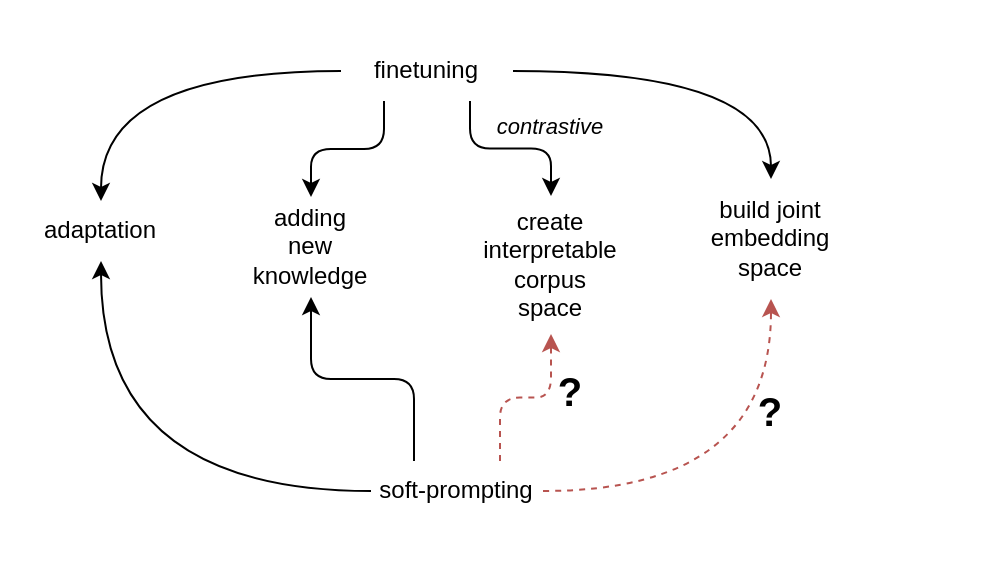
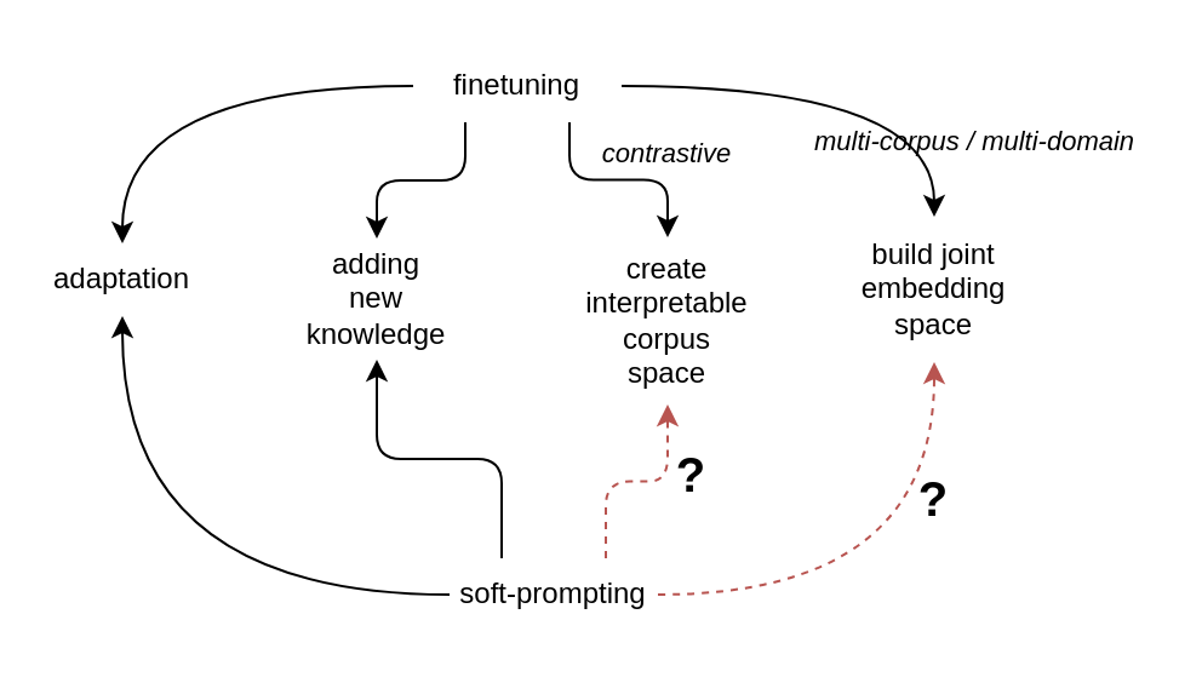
  <mxCell id="0" />
  <mxCell id="1" parent="0" />
  <mxCell id="2" style="edgeStyle=orthogonalEdgeStyle;orthogonalLoop=1;jettySize=auto;html=1;curved=1;" edge="1" parent="1" source="6" target="7"><mxGeometry relative="1" as="geometry" /></mxCell>
  <mxCell id="3" style="edgeStyle=orthogonalEdgeStyle;rounded=1;orthogonalLoop=1;jettySize=auto;html=1;exitX=0.75;exitY=1;exitDx=0;exitDy=0;" edge="1" parent="1" source="6" target="9"><mxGeometry relative="1" as="geometry" /></mxCell>
  <mxCell id="4" style="edgeStyle=orthogonalEdgeStyle;orthogonalLoop=1;jettySize=auto;html=1;curved=1;" edge="1" parent="1" source="6" target="10"><mxGeometry relative="1" as="geometry" /></mxCell>
  <mxCell id="5" style="edgeStyle=orthogonalEdgeStyle;rounded=1;orthogonalLoop=1;jettySize=auto;html=1;exitX=0.25;exitY=1;exitDx=0;exitDy=0;" edge="1" parent="1" source="6" target="8"><mxGeometry relative="1" as="geometry" /></mxCell>
  <mxCell id="6" value="finetuning" style="text;html=1;strokeColor=none;fillColor=none;align=center;verticalAlign=middle;whiteSpace=wrap;rounded=0;" vertex="1" parent="1"><mxGeometry x="170" y="20" width="86" height="30" as="geometry" /></mxCell>
  <mxCell id="7" value="adaptation" style="text;html=1;strokeColor=none;fillColor=none;align=center;verticalAlign=middle;whiteSpace=wrap;rounded=0;" vertex="1" parent="1"><mxGeometry x="20" y="100" width="60" height="30" as="geometry" /></mxCell>
  <mxCell id="8" value="adding new knowledge" style="text;html=1;strokeColor=none;fillColor=none;align=center;verticalAlign=middle;whiteSpace=wrap;rounded=0;" vertex="1" parent="1"><mxGeometry x="125" y="98" width="60" height="50" as="geometry" /></mxCell>
  <mxCell id="9" value="create interpretable corpus space" style="text;html=1;strokeColor=none;fillColor=none;align=center;verticalAlign=middle;whiteSpace=wrap;rounded=0;" vertex="1" parent="1"><mxGeometry x="245" y="97.5" width="60" height="69" as="geometry" /></mxCell>
  <mxCell id="10" value="build joint embedding space" style="text;html=1;strokeColor=none;fillColor=none;align=center;verticalAlign=middle;whiteSpace=wrap;rounded=0;" vertex="1" parent="1"><mxGeometry x="355" y="89" width="60" height="60" as="geometry" /></mxCell>
  <mxCell id="11" style="edgeStyle=orthogonalEdgeStyle;orthogonalLoop=1;jettySize=auto;html=1;curved=1;" edge="1" parent="1" source="14" target="7"><mxGeometry relative="1" as="geometry" /></mxCell>
  <mxCell id="12" style="edgeStyle=orthogonalEdgeStyle;rounded=1;orthogonalLoop=1;jettySize=auto;html=1;exitX=0.25;exitY=0;exitDx=0;exitDy=0;" edge="1" parent="1" source="14" target="8"><mxGeometry relative="1" as="geometry" /></mxCell>
  <mxCell id="13" style="edgeStyle=orthogonalEdgeStyle;orthogonalLoop=1;jettySize=auto;html=1;curved=1;dashed=1;fillColor=#f8cecc;strokeColor=#b85450;" edge="1" parent="1" source="14" target="10"><mxGeometry relative="1" as="geometry" /></mxCell>
  <mxCell id="14" value="soft-prompting" style="text;html=1;strokeColor=none;fillColor=none;align=center;verticalAlign=middle;whiteSpace=wrap;rounded=0;" vertex="1" parent="1"><mxGeometry x="185" y="230" width="86" height="30" as="geometry" /></mxCell>
  <mxCell id="15" value="" style="edgeStyle=orthogonalEdgeStyle;rounded=1;orthogonalLoop=1;jettySize=auto;html=1;exitX=0.75;exitY=0;exitDx=0;exitDy=0;dashed=1;fillColor=#f8cecc;strokeColor=#b85450;endArrow=classic;entryX=0.5;entryY=1;entryDx=0;entryDy=0;targetPerimeterSpacing=0;endFill=1;" edge="1" parent="1" source="14" target="9"><mxGeometry relative="1" as="geometry"><mxPoint x="249.5" y="230" as="sourcePoint" /><mxPoint x="260" y="210" as="targetPoint" /></mxGeometry></mxCell>
  <mxCell id="16" value="&lt;b&gt;?&lt;/b&gt;" style="text;html=1;strokeColor=none;fillColor=none;align=center;verticalAlign=middle;whiteSpace=wrap;rounded=0;fontSize=20;" vertex="1" parent="1"><mxGeometry x="265" y="180" width="40" height="30" as="geometry" /></mxCell>
  <mxCell id="17" value="&lt;b&gt;?&lt;/b&gt;" style="text;html=1;strokeColor=none;fillColor=none;align=center;verticalAlign=middle;whiteSpace=wrap;rounded=0;fontSize=20;" vertex="1" parent="1"><mxGeometry x="365" y="190" width="40" height="30" as="geometry" /></mxCell>
+ <mxCell id="18" value="&lt;font style=&quot;font-size: 11px;&quot;&gt;&lt;i&gt;multi-corpus / multi-domain&lt;/i&gt;&lt;/font&gt;" style="text;html=1;strokeColor=none;fillColor=none;align=left;verticalAlign=middle;whiteSpace=wrap;rounded=0;fontSize=20;" vertex="1" parent="1"><mxGeometry x="334" y="39" width="140" height="30" as="geometry" /></mxCell>
  <mxCell id="19" value="&lt;font style=&quot;font-size: 11px;&quot;&gt;&lt;i&gt;contrastive&lt;/i&gt;&lt;/font&gt;" style="text;html=1;strokeColor=none;fillColor=none;align=center;verticalAlign=middle;whiteSpace=wrap;rounded=0;fontSize=20;" vertex="1" parent="1"><mxGeometry x="245" y="44" width="60" height="30" as="geometry" /></mxCell>
